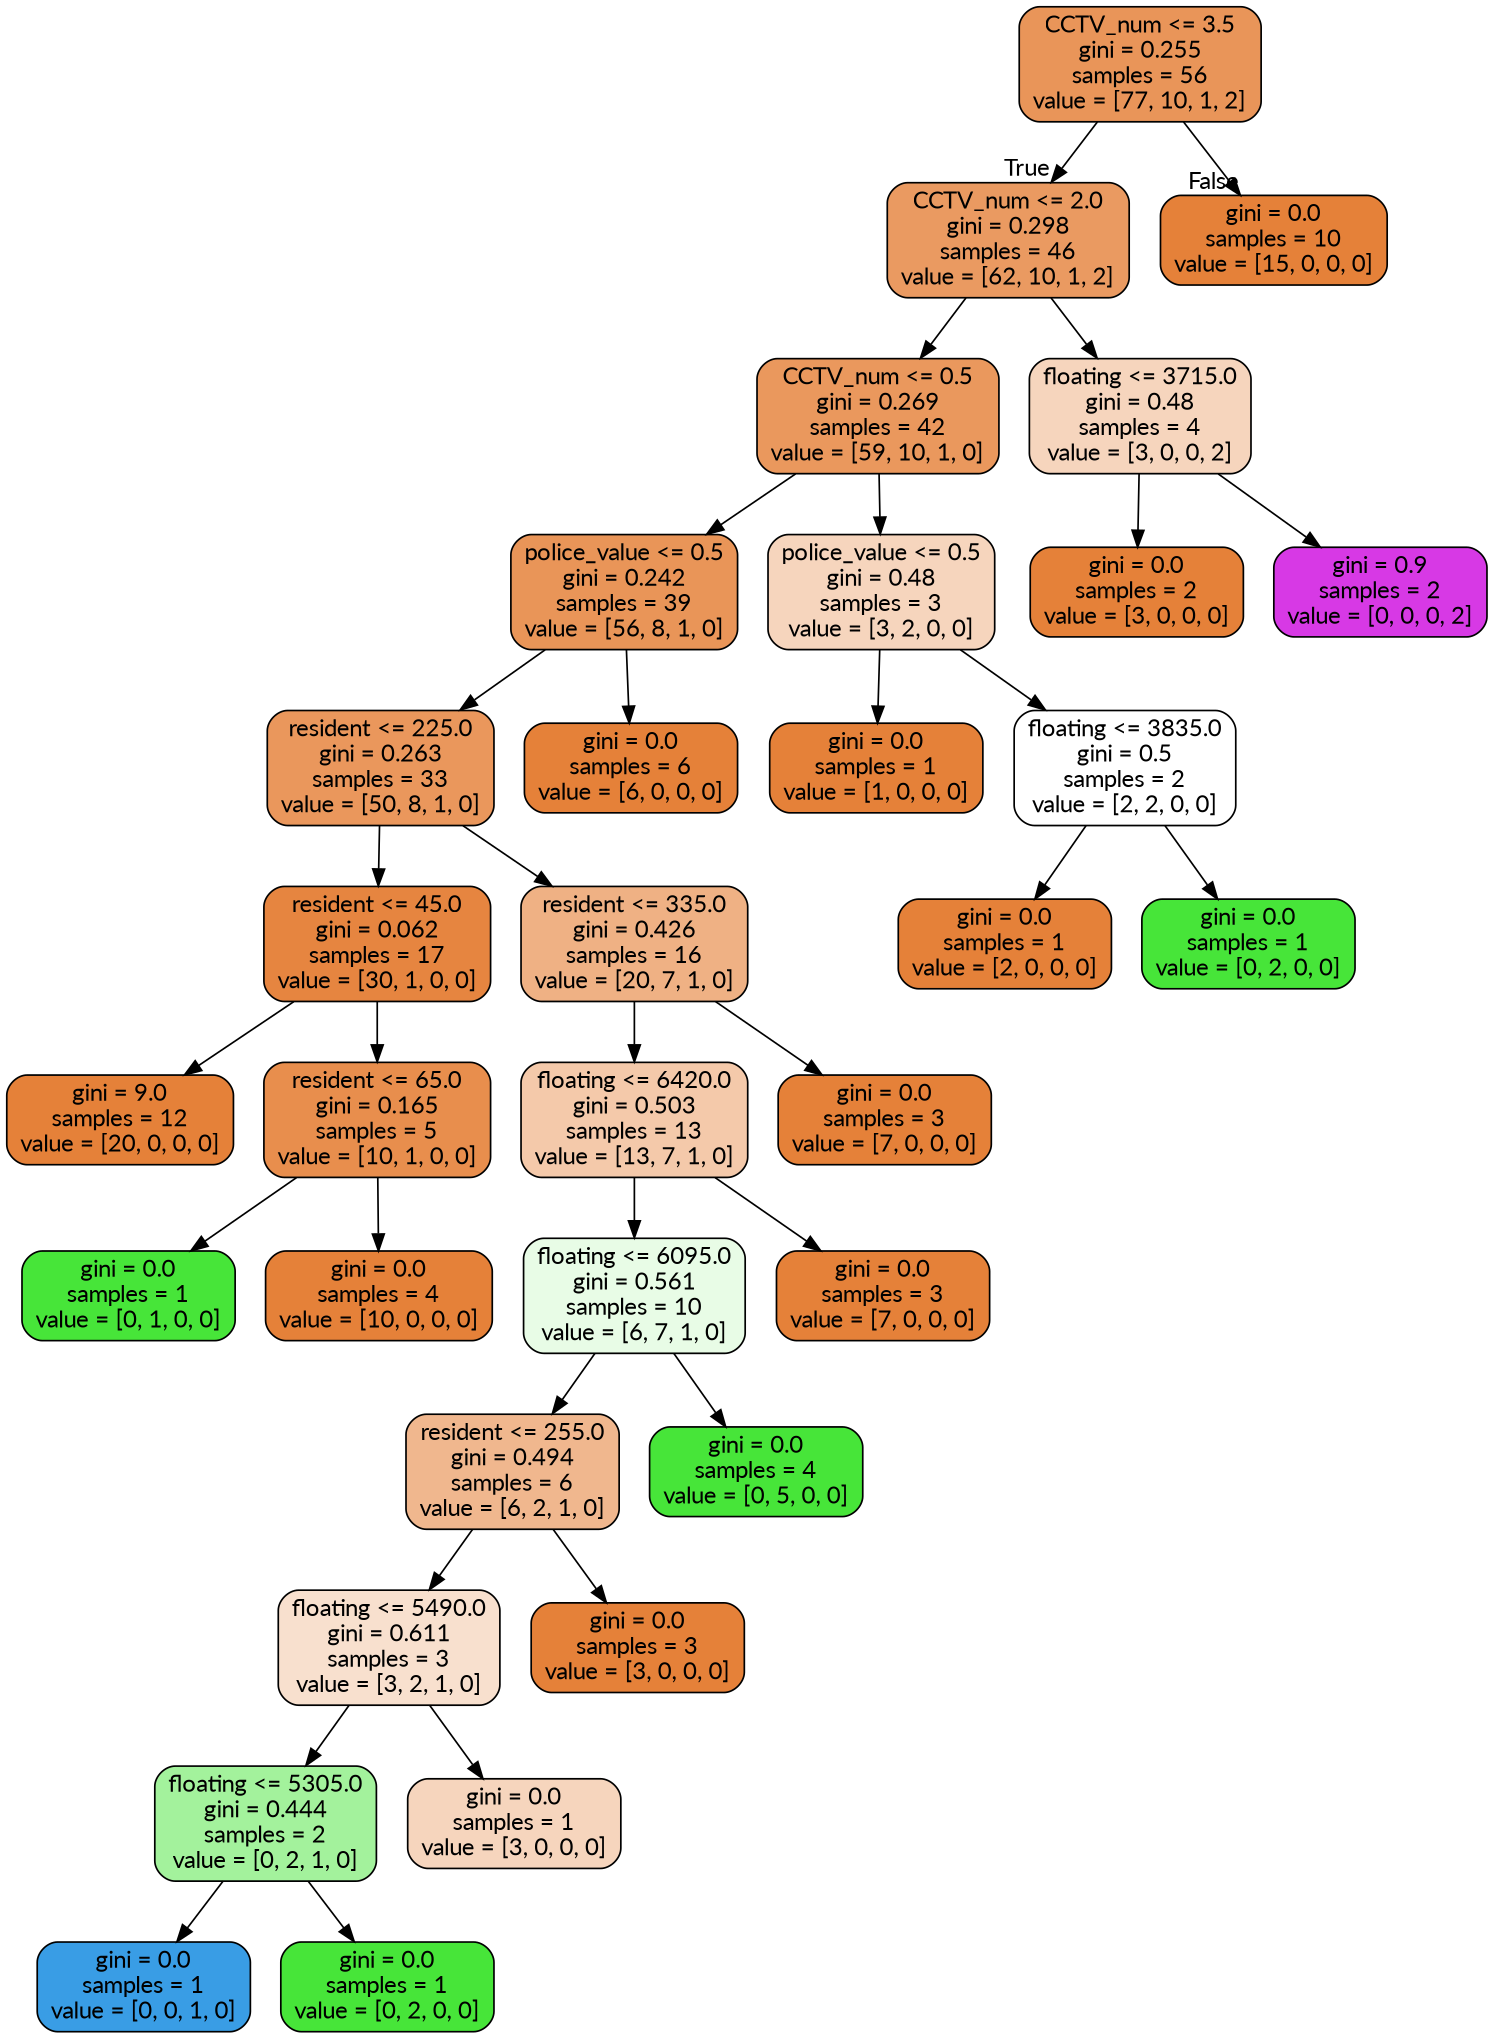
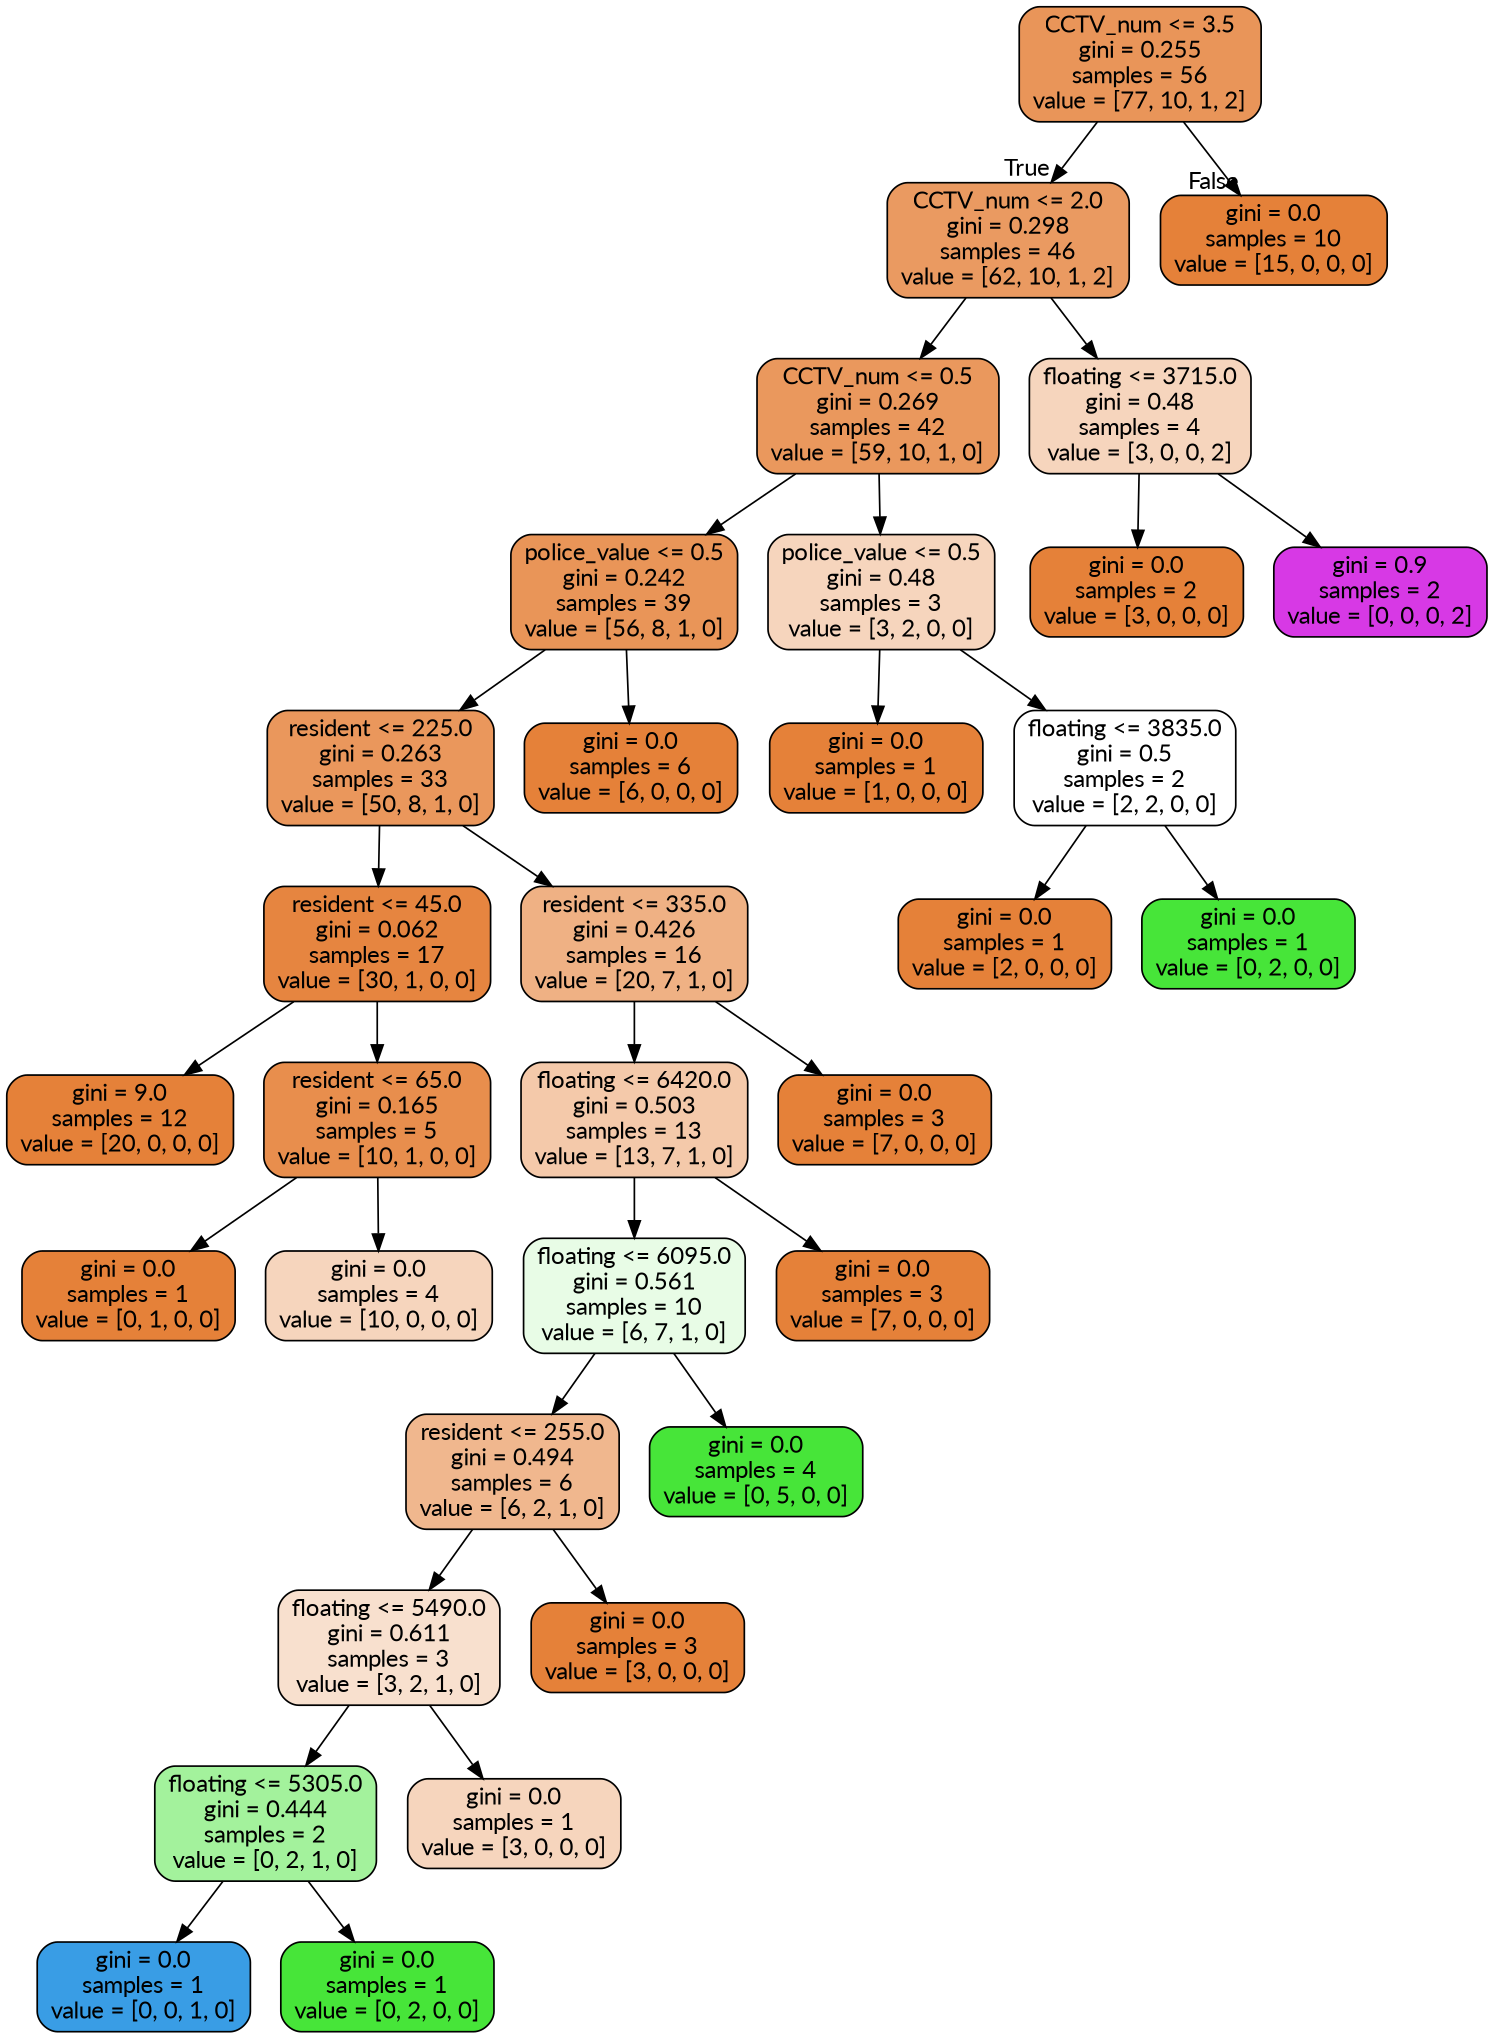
  digraph {
    fontname=Lato
    node [color=black fillcolor="#e58139" fontname=Lato shape=box style="filled, rounded"]
    edge [fontname=Lato]
    n1 [fillcolor="#e99559" label="CCTV_num <= 3.5\ngini = 0.255\nsamples = 56\nvalue = [77, 10, 1, 2]"]
    n2 [fillcolor="#ea9a61" label="CCTV_num <= 2.0\ngini = 0.298\nsamples = 46\nvalue = [62, 10, 1, 2]"]
    n3 [label="gini = 0.0\nsamples = 10\nvalue = [15, 0, 0, 0]"]
    n4 [fillcolor="#ea985d" label="CCTV_num <= 0.5\ngini = 0.269\nsamples = 42\nvalue = [59, 10, 1, 0]"]
    n5 [fillcolor="#f6d5bd" label="floating <= 3715.0\ngini = 0.48\nsamples = 4\nvalue = [3, 0, 0, 2]"]
    n6 [fillcolor="#e99558" label="police_value <= 0.5\ngini = 0.242\nsamples = 39\nvalue = [56, 8, 1, 0]"]
    n7 [fillcolor="#f6d5bd" label="police_value <= 0.5\ngini = 0.48\nsamples = 3\nvalue = [3, 2, 0, 0]"]
    n8 [label="gini = 0.0\nsamples = 2\nvalue = [3, 0, 0, 0]"]
    n9 [fillcolor="#d739e5" label="gini = 0.9\nsamples = 2\nvalue = [0, 0, 0, 2]"]
    n10 [fillcolor="#ea975c" label="resident <= 225.0\ngini = 0.263\nsamples = 33\nvalue = [50, 8, 1, 0]"]
    n11 [label="gini = 0.0\nsamples = 6\nvalue = [6, 0, 0, 0]"]
    n12 [label="gini = 0.0\nsamples = 1\nvalue = [1, 0, 0, 0]"]
    n13 [fillcolor="#ffffff" label="floating <= 3835.0\ngini = 0.5\nsamples = 2\nvalue = [2, 2, 0, 0]"]
    n14 [fillcolor="#e68540" label="resident <= 45.0\ngini = 0.062\nsamples = 17\nvalue = [30, 1, 0, 0]"]
    n15 [fillcolor="#efb184" label="resident <= 335.0\ngini = 0.426\nsamples = 16\nvalue = [20, 7, 1, 0]"]
    n16 [label="gini = 9.0\nsamples = 12\nvalue = [20, 0, 0, 0]"]
    n17 [fillcolor="#e88e4d" label="resident <= 65.0\ngini = 0.165\nsamples = 5\nvalue = [10, 1, 0, 0]"]
    n18 [fillcolor="#f4c9aa" label="floating <= 6420.0\ngini = 0.503\nsamples = 13\nvalue = [13, 7, 1, 0]"]
    n19 [label="gini = 0.0\nsamples = 3\nvalue = [7, 0, 0, 0]"]
-   n20 [fillcolor="#47e539" label="gini = 0.0\nsamples = 1\nvalue = [0, 1, 0, 0]"]
-   n21 [label="gini = 0.0\nsamples = 4\nvalue = [10, 0, 0, 0]"]
+   n20 [label="gini = 0.0\nsamples = 1\nvalue = [0, 1, 0, 0]"]
+   n21 [fillcolor="#f6d5bd" label="gini = 0.0\nsamples = 4\nvalue = [10, 0, 0, 0]"]
    n22 [fillcolor="#e8fce6" label="floating <= 6095.0\ngini = 0.561\nsamples = 10\nvalue = [6, 7, 1, 0]"]
    n23 [label="gini = 0.0\nsamples = 3\nvalue = [7, 0, 0, 0]"]
    n24 [fillcolor="#f0b78e" label="resident <= 255.0\ngini = 0.494\nsamples = 6\nvalue = [6, 2, 1, 0]"]
    n25 [fillcolor="#47e539" label="gini = 0.0\nsamples = 4\nvalue = [0, 5, 0, 0]"]
    n26 [fillcolor="#f8e0ce" label="floating <= 5490.0\ngini = 0.611\nsamples = 3\nvalue = [3, 2, 1, 0]"]
    n27 [label="gini = 0.0\nsamples = 3\nvalue = [3, 0, 0, 0]"]
    n28 [fillcolor="#a3f29c" label="floating <= 5305.0\ngini = 0.444\nsamples = 2\nvalue = [0, 2, 1, 0]"]
    n29 [fillcolor="#f6d5bd" label="gini = 0.0\nsamples = 1\nvalue = [3, 0, 0, 0]"]
    n30 [fillcolor="#399de5" label="gini = 0.0\nsamples = 1\nvalue = [0, 0, 1, 0]"]
    n31 [fillcolor="#47e539" label="gini = 0.0\nsamples = 1\nvalue = [0, 2, 0, 0]"]
    n32 [label="gini = 0.0\nsamples = 1\nvalue = [2, 0, 0, 0]"]
    n33 [fillcolor="#47e539" label="gini = 0.0\nsamples = 1\nvalue = [0, 2, 0, 0]"]
    n1 -> n2 [headlabel=True labelangle=45 labeldistance=2.5]
    n1 -> n3 [headlabel=False labelangle=-45 labeldistance=2.5]
    n2 -> n4
    n2 -> n5
    n4 -> n6
    n4 -> n7
    n5 -> n8
    n5 -> n9
    n6 -> n10
    n6 -> n11
    n7 -> n12
    n7 -> n13
    n10 -> n14
    n10 -> n15
    n13 -> n32
    n13 -> n33
    n14 -> n16
    n14 -> n17
    n15 -> n18
    n15 -> n19
    n17 -> n20
    n17 -> n21
    n18 -> n22
    n18 -> n23
    n22 -> n24
    n22 -> n25
    n24 -> n26
    n24 -> n27
    n26 -> n28
    n26 -> n29
    n28 -> n30
    n28 -> n31
  }
